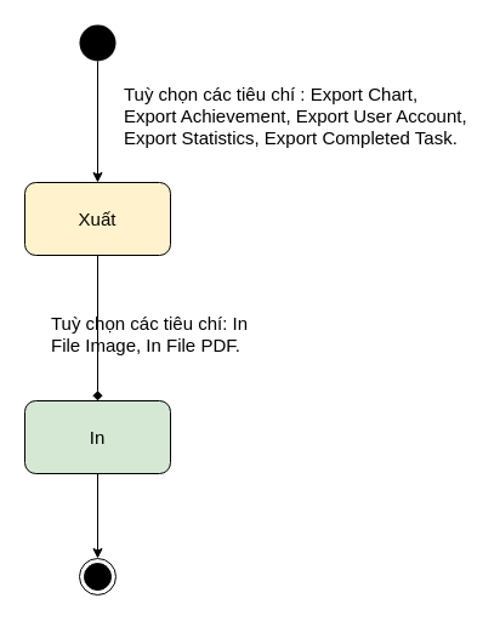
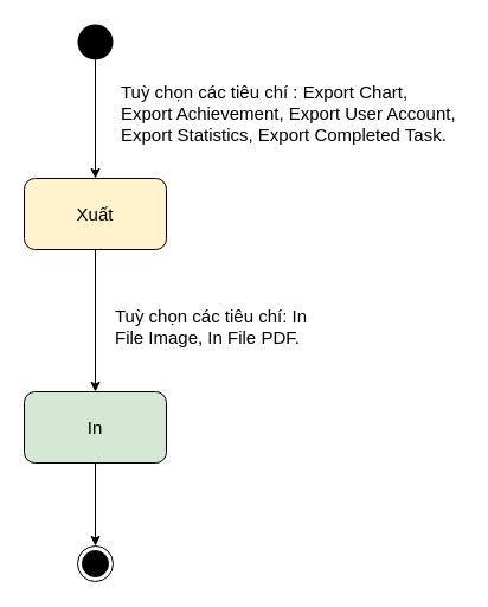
  <mxCell id="0" />
  <mxCell id="1" parent="0" />
  <mxCell id="2" style="edgeStyle=orthogonalEdgeStyle;rounded=0;orthogonalLoop=1;jettySize=auto;html=1;exitX=0.5;exitY=1;exitDx=0;exitDy=0;entryX=0.5;entryY=0;entryDx=0;entryDy=0;fontSize=15;" parent="1" source="3" target="5" edge="1"><mxGeometry relative="1" as="geometry" /></mxCell>
  <mxCell id="3" value="" style="ellipse;fillColor=#000000;strokeColor=none;fontFamily=Verdana;fontSize=15;" parent="1" vertex="1"><mxGeometry x="65" y="20" width="30" height="30" as="geometry" /></mxCell>
- <mxCell id="4" style="edgeStyle=orthogonalEdgeStyle;rounded=0;orthogonalLoop=1;jettySize=auto;html=1;exitX=0.5;exitY=1;exitDx=0;exitDy=0;entryX=0.5;entryY=0;entryDx=0;entryDy=0;fontSize=15;endArrow=diamond;" parent="1" source="5" target="7" edge="1"><mxGeometry relative="1" as="geometry" /></mxCell>
+ <mxCell id="4" style="edgeStyle=orthogonalEdgeStyle;rounded=0;orthogonalLoop=1;jettySize=auto;html=1;exitX=0.5;exitY=1;exitDx=0;exitDy=0;entryX=0.5;entryY=0;entryDx=0;entryDy=0;fontSize=15;" parent="1" source="5" target="7" edge="1"><mxGeometry relative="1" as="geometry" /></mxCell>
  <mxCell id="5" value="Xuất" style="rounded=1;whiteSpace=wrap;html=1;fontSize=15;fillColor=#fff2cc;" parent="1" vertex="1"><mxGeometry x="20" y="150" width="120" height="60" as="geometry" /></mxCell>
  <mxCell id="6" style="edgeStyle=orthogonalEdgeStyle;rounded=0;orthogonalLoop=1;jettySize=auto;html=1;exitX=0.5;exitY=1;exitDx=0;exitDy=0;entryX=0.5;entryY=0;entryDx=0;entryDy=0;fontSize=15;" parent="1" source="7" target="8" edge="1"><mxGeometry relative="1" as="geometry" /></mxCell>
  <mxCell id="7" value="In" style="rounded=1;whiteSpace=wrap;html=1;fontSize=15;fillColor=#d5e8d4;" parent="1" vertex="1"><mxGeometry x="20" y="330" width="120" height="60" as="geometry" /></mxCell>
  <mxCell id="8" value="" style="ellipse;html=1;shape=endState;fillColor=#000000;strokeColor=#000000;fontFamily=Verdana;fontSize=15;" parent="1" vertex="1"><mxGeometry x="65" y="460" width="30" height="30" as="geometry" /></mxCell>
  <mxCell id="9" value="&lt;font style=&quot;font-size: 15px&quot;&gt;Tuỳ chọn các tiêu chí : Export Chart, Export Achievement, Export User Account, Export Statistics, Export Completed Task.&lt;/font&gt;" style="text;html=1;strokeColor=none;fillColor=none;align=left;verticalAlign=middle;whiteSpace=wrap;rounded=0;fontSize=15;" parent="1" vertex="1"><mxGeometry x="100" y="60" width="290" height="70" as="geometry" /></mxCell>
- <mxCell id="10" value="Tuỳ chọn các tiêu chí: In File Image, In File PDF." style="text;html=1;strokeColor=none;fillColor=none;align=left;verticalAlign=middle;whiteSpace=wrap;rounded=0;fontSize=15;" parent="1" vertex="1"><mxGeometry x="40" y="240" width="176" height="70" as="geometry" /></mxCell>
+ <mxCell id="10" value="Tuỳ chọn các tiêu chí: In File Image, In File PDF." style="text;html=1;strokeColor=none;fillColor=none;align=left;verticalAlign=middle;whiteSpace=wrap;rounded=0;fontSize=15;" parent="1" vertex="1"><mxGeometry x="95" y="240" width="176" height="70" as="geometry" /></mxCell>
